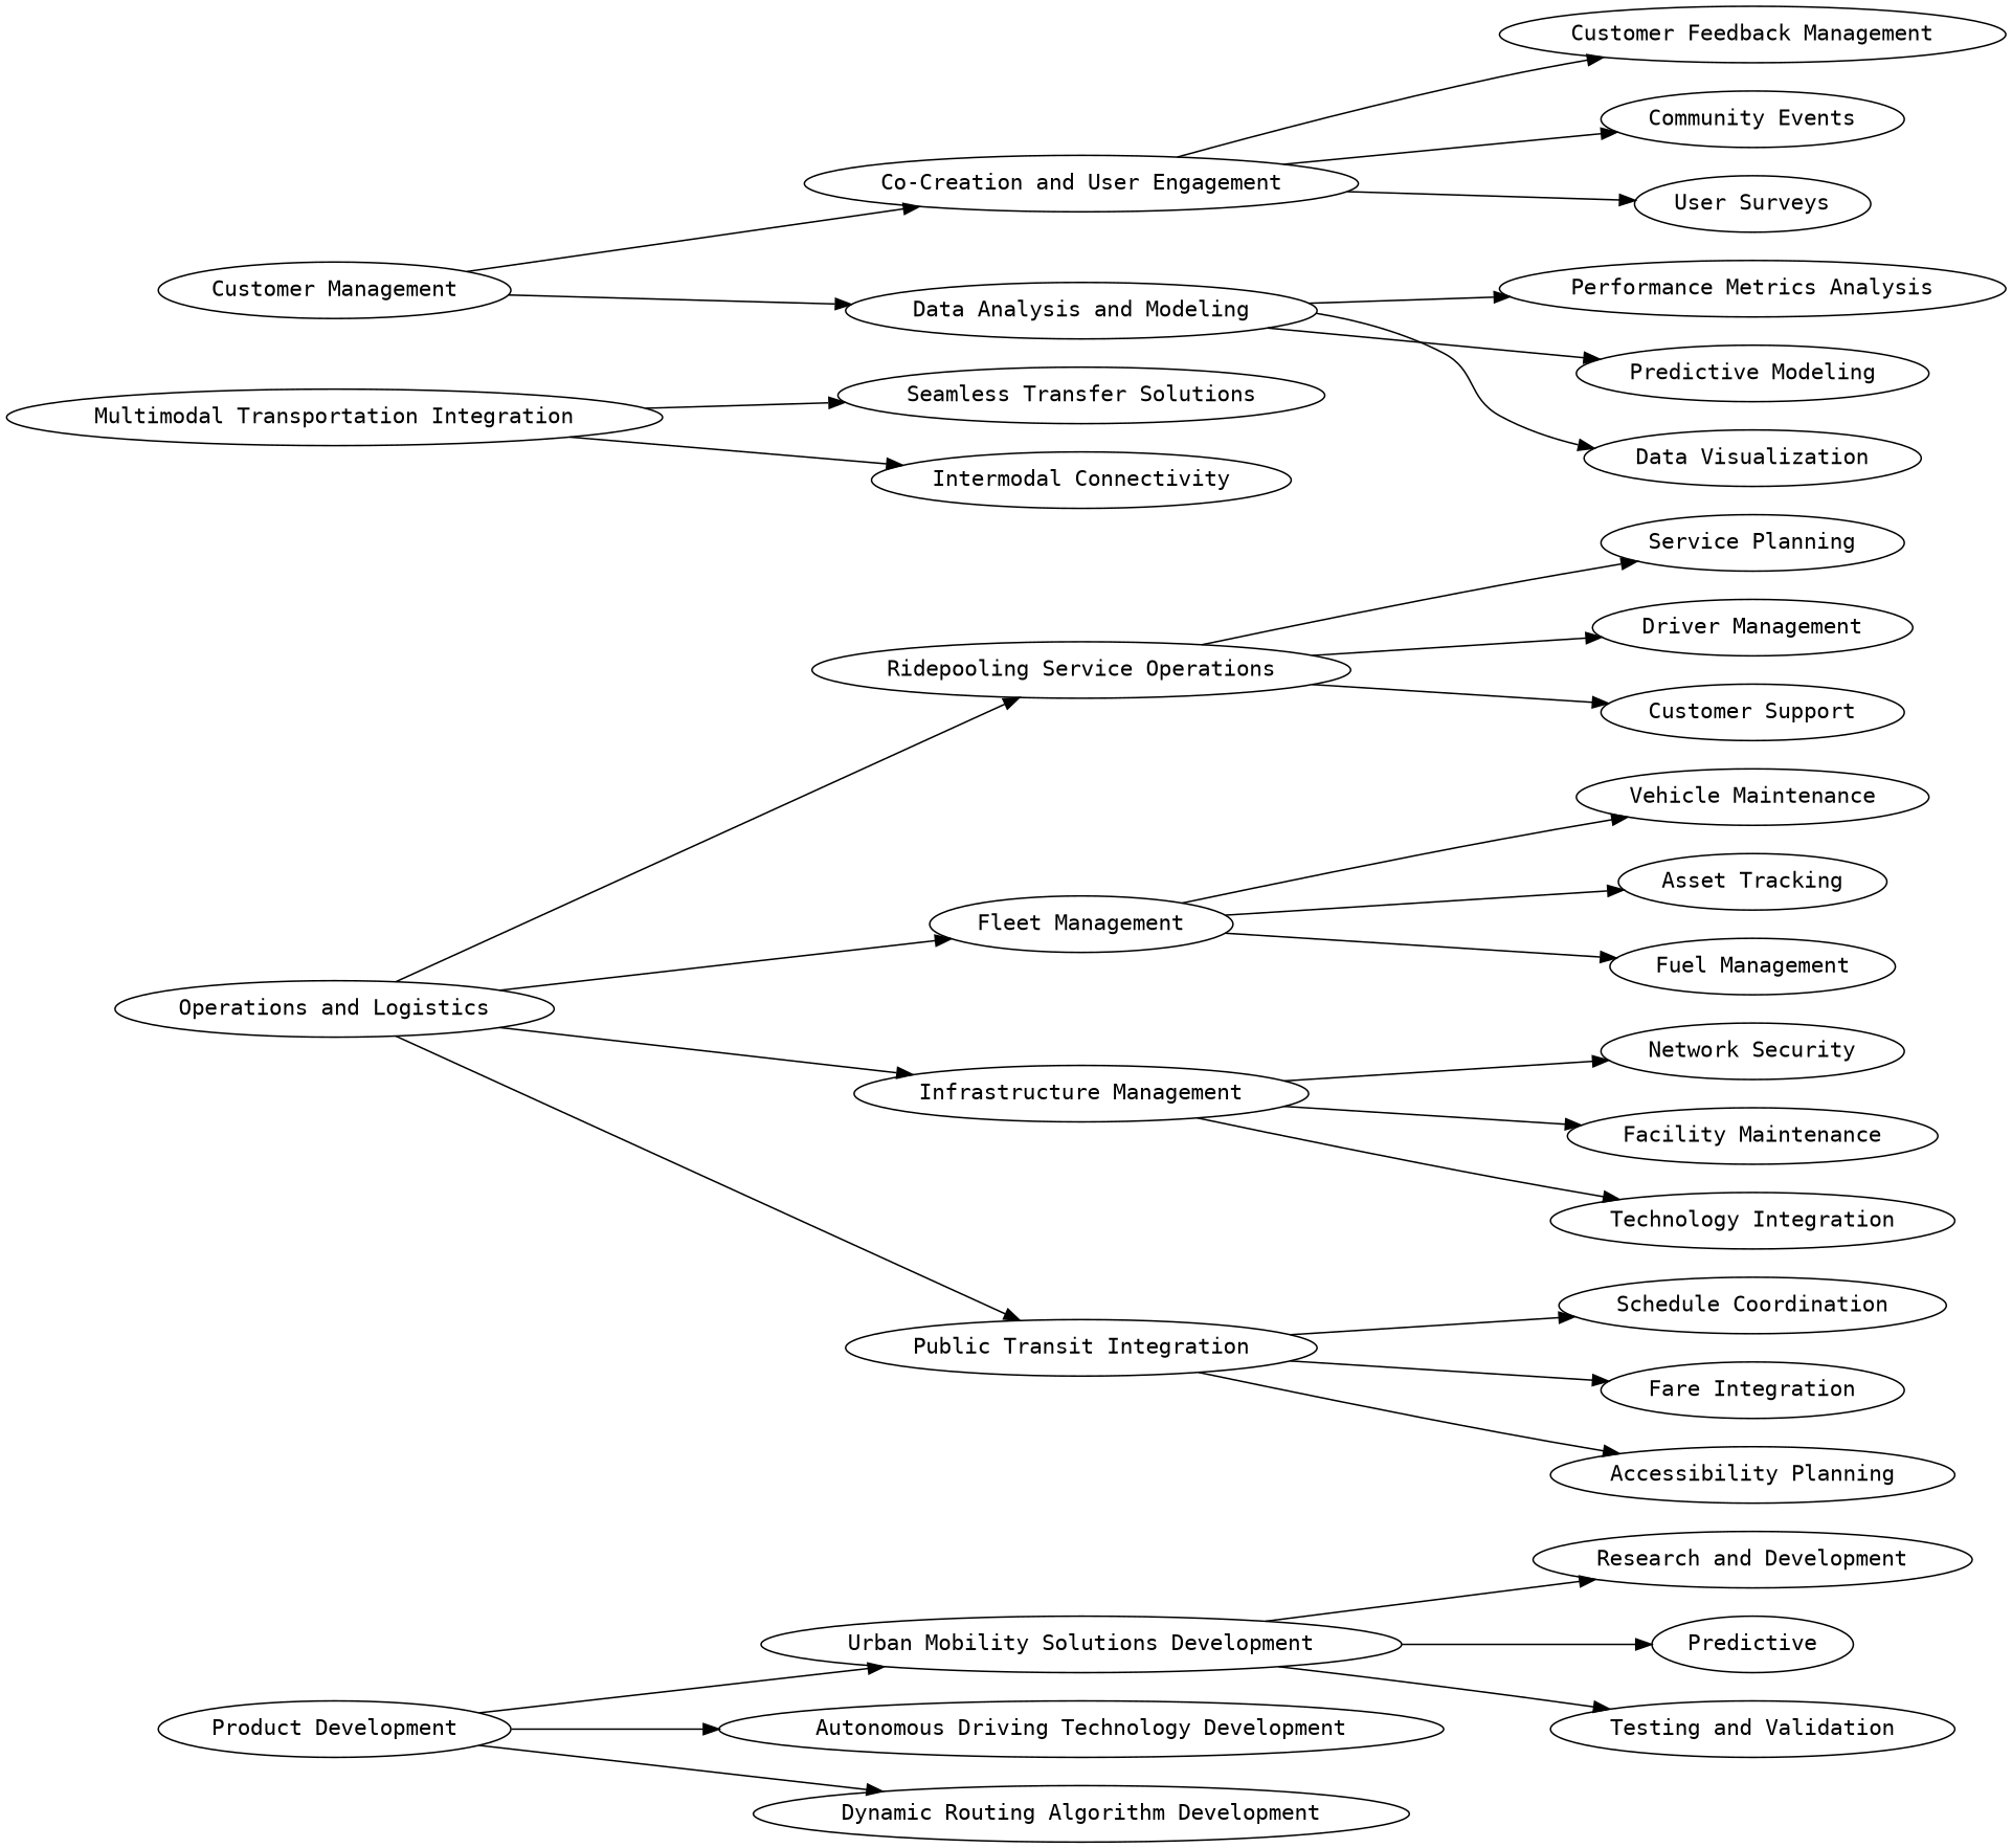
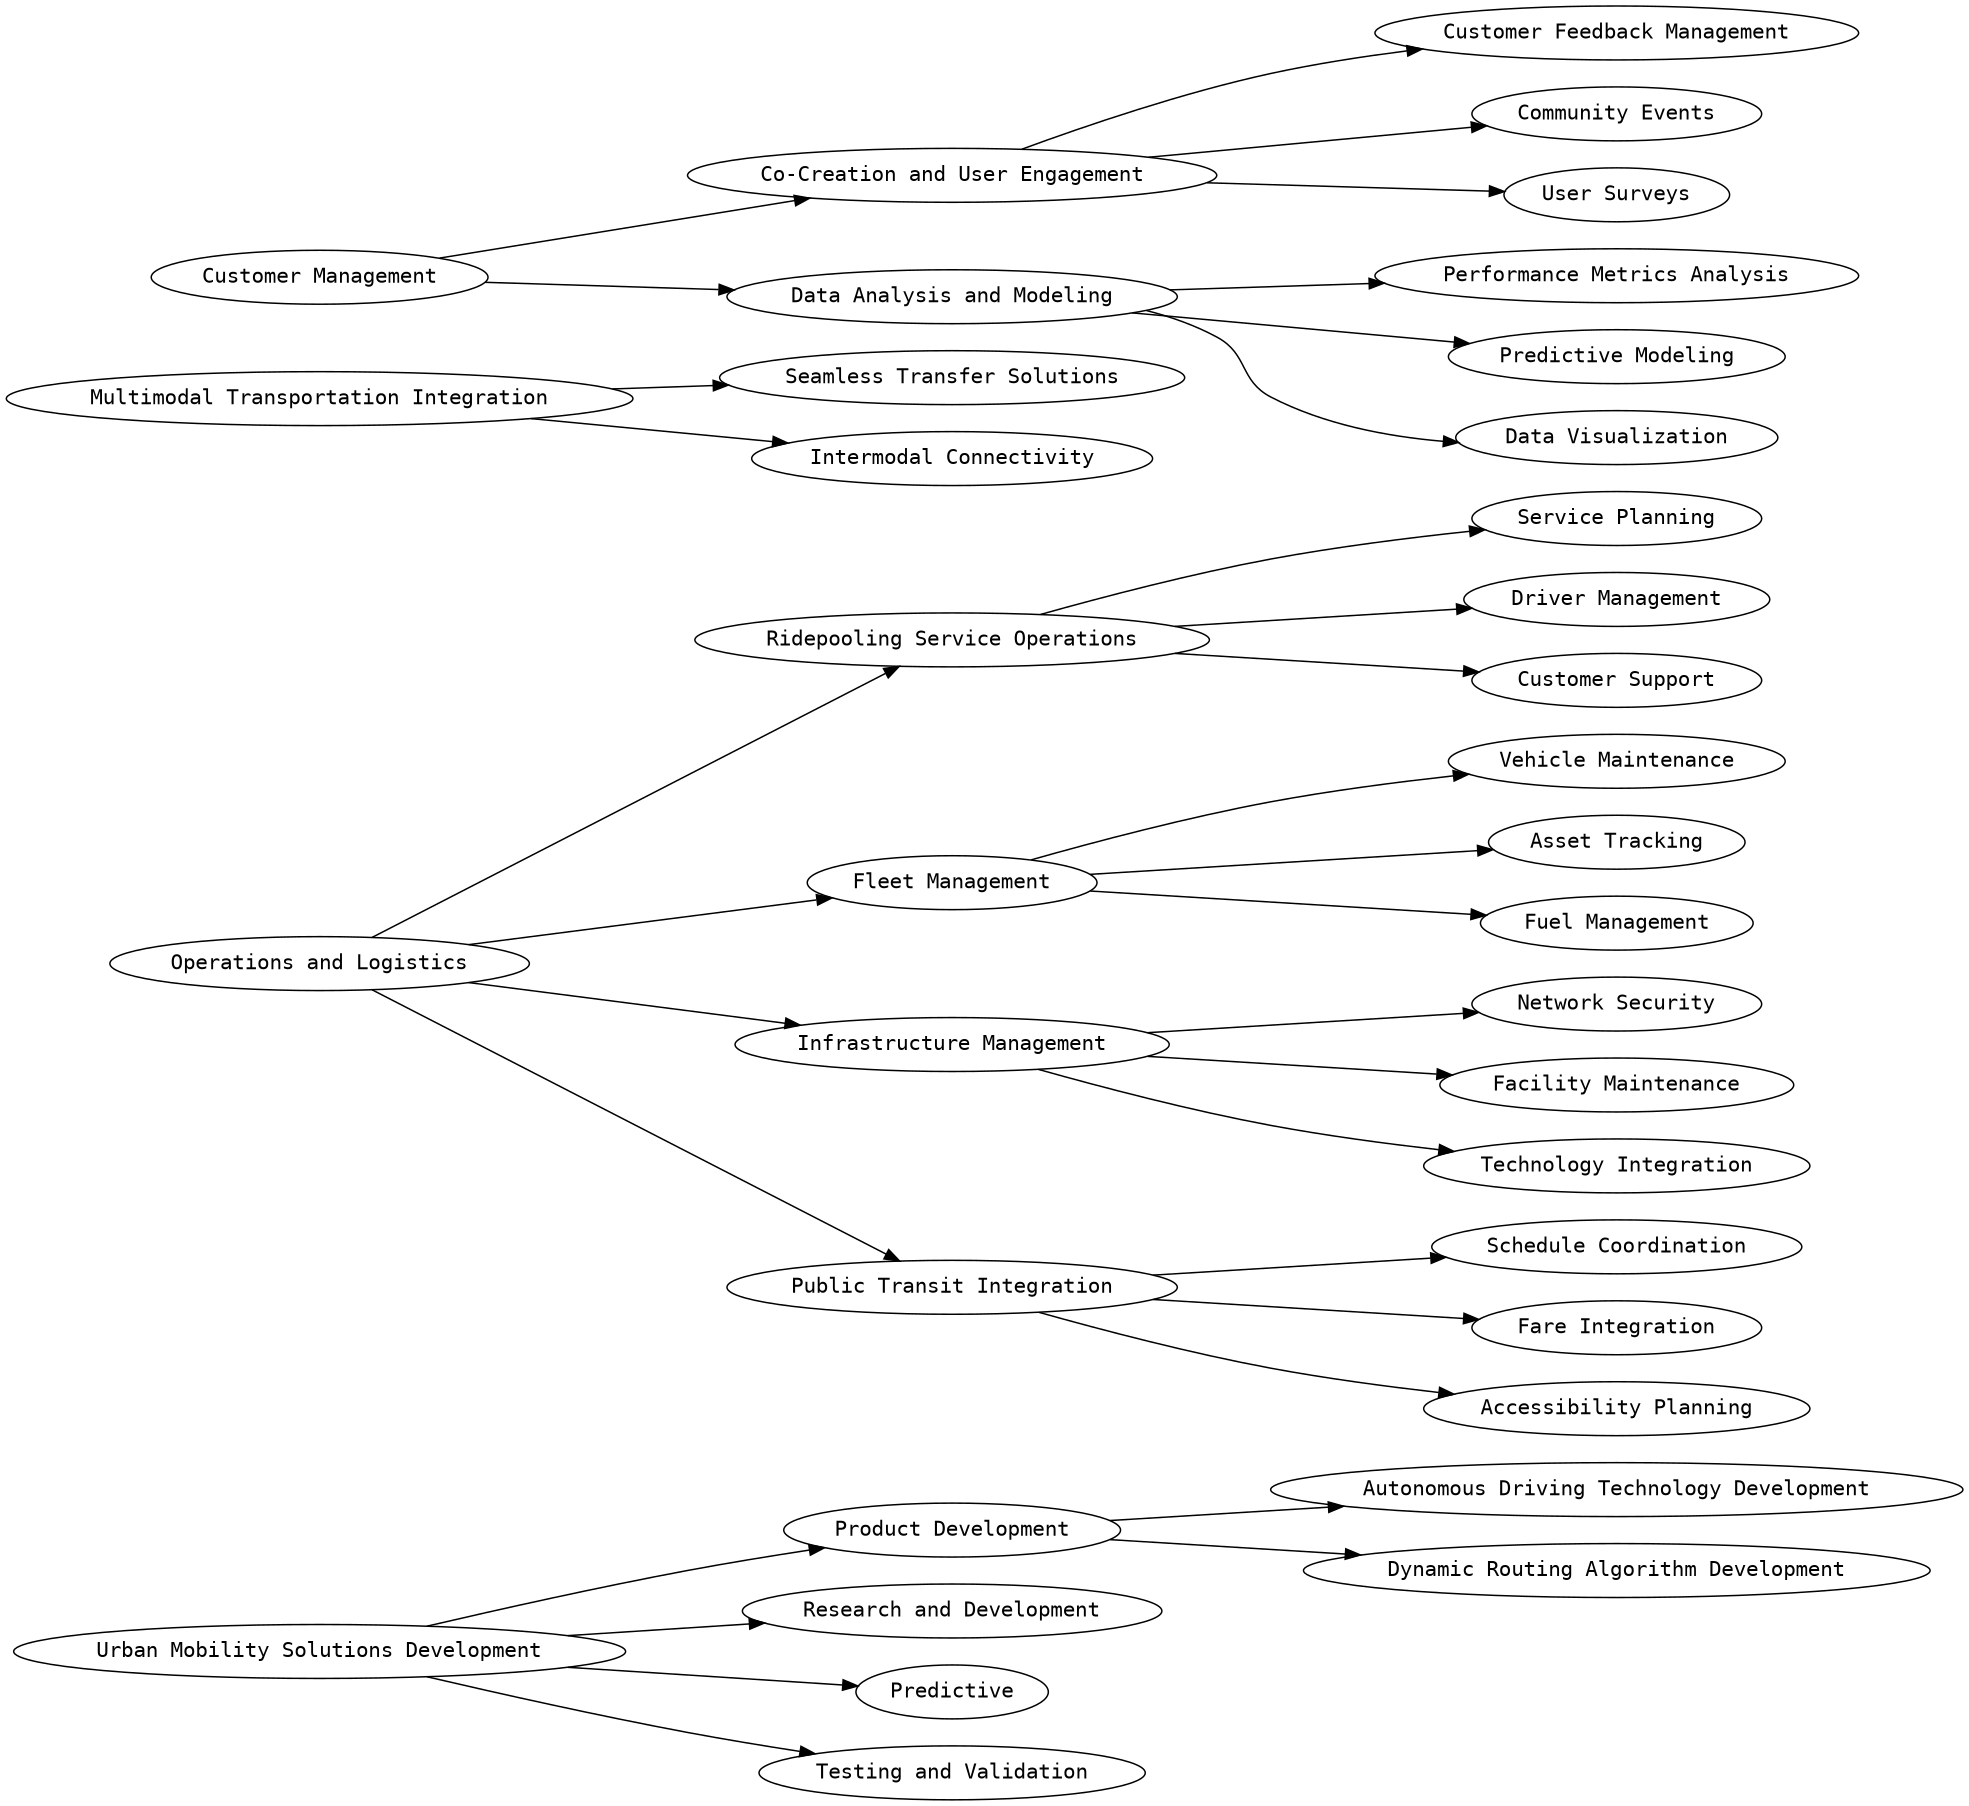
  strict digraph {
    fontname="DejaVu Sans Mono"
    rankdir=LR
    node [fontname="DejaVu Sans Mono"]
    edge [fontname="DejaVu Sans Mono"]
    "Product Development" [height=0.5 width=2.5095]
    "Urban Mobility Solutions Development" [height=0.5 width=4.2427]
    "Autonomous Driving Technology Development" [height=0.5 width=5.0732]
    "Dynamic Routing Algorithm Development" [height=0.5 width=4.5315]
    "Research and Development" [height=0.5 width=3.0692]
    n6 [height=0.5 label=Predictive width=1.4985]
    "Testing and Validation" [height=0.5 width=2.5637]
    "Operations and Logistics" [height=0.5 width=2.8345]
    "Ridepooling Service Operations" [height=0.5 width=3.5205]
    "Fleet Management" [height=0.5 width=2.1304]
    "Infrastructure Management" [height=0.5 width=2.997]
    "Public Transit Integration" [height=0.5 width=2.8525]
    "Service Planning" [height=0.5 width=1.9679]
    "Driver Management" [height=0.5 width=2.2567]
    "Customer Support" [height=0.5 width=2.1845]
    "Vehicle Maintenance" [height=0.5 width=2.3651]
    "Asset Tracking" [height=0.5 width=1.8234]
    "Fuel Management" [height=0.5 width=2.0762]
    "Network Security" [height=0.5 width=2.0582]
    "Facility Maintenance" [height=0.5 width=2.3651]
    "Technology Integration" [height=0.5 width=2.6359]
    "Multimodal Transportation Integration" [height=0.5 width=4.1344]
    "Seamless Transfer Solutions" [height=0.5 width=3.1775]
    "Intermodal Connectivity" [height=0.5 width=2.7261]
    "Schedule Coordination" [height=0.5 width=2.6178]
    "Fare Integration" [height=0.5 width=1.8776]
    "Accessibility Planning" [height=0.5 width=2.5095]
    "Customer Management" [height=0.5 width=2.6359]
    "Co-Creation and User Engagement" [height=0.5 width=3.8094]
    "Data Analysis and Modeling" [height=0.5 width=3.1233]
    "Customer Feedback Management" [height=0.5 width=3.683]
    "Community Events" [height=0.5 width=2.2206]
    "User Surveys" [height=0.5 width=1.661]
    "Performance Metrics Analysis" [height=0.5 width=3.34]
    "Predictive Modeling" [height=0.5 width=2.3109]
    "Data Visualization" [height=0.5 width=2.0943]
-   "Product Development" -> "Urban Mobility Solutions Development"
+   "Urban Mobility Solutions Development" -> "Product Development"
    "Product Development" -> "Autonomous Driving Technology Development"
    "Product Development" -> "Dynamic Routing Algorithm Development"
    "Urban Mobility Solutions Development" -> "Research and Development"
    "Urban Mobility Solutions Development" -> n6
    "Urban Mobility Solutions Development" -> "Testing and Validation"
    "Operations and Logistics" -> "Ridepooling Service Operations"
    "Operations and Logistics" -> "Fleet Management"
    "Operations and Logistics" -> "Infrastructure Management"
    "Operations and Logistics" -> "Public Transit Integration"
    "Ridepooling Service Operations" -> "Service Planning"
    "Ridepooling Service Operations" -> "Driver Management"
    "Ridepooling Service Operations" -> "Customer Support"
    "Fleet Management" -> "Vehicle Maintenance"
    "Fleet Management" -> "Asset Tracking"
    "Fleet Management" -> "Fuel Management"
    "Infrastructure Management" -> "Network Security"
    "Infrastructure Management" -> "Facility Maintenance"
    "Infrastructure Management" -> "Technology Integration"
    "Public Transit Integration" -> "Schedule Coordination"
    "Public Transit Integration" -> "Fare Integration"
    "Public Transit Integration" -> "Accessibility Planning"
    "Multimodal Transportation Integration" -> "Seamless Transfer Solutions"
    "Multimodal Transportation Integration" -> "Intermodal Connectivity"
    "Customer Management" -> "Co-Creation and User Engagement"
    "Customer Management" -> "Data Analysis and Modeling"
    "Co-Creation and User Engagement" -> "Customer Feedback Management"
    "Co-Creation and User Engagement" -> "Community Events"
    "Co-Creation and User Engagement" -> "User Surveys"
    "Data Analysis and Modeling" -> "Performance Metrics Analysis"
    "Data Analysis and Modeling" -> "Predictive Modeling"
    "Data Analysis and Modeling" -> "Data Visualization"
  }
